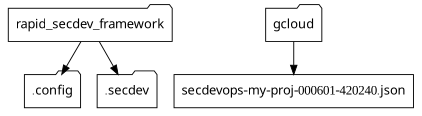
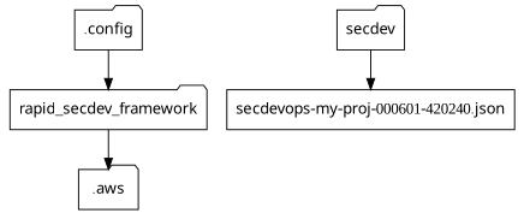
  digraph {
    node [fontname=Symbol fontsize=14 shape=folder]
    edge [fontname=Symbol fontsize=10]
    n1 [label=rapid_secdev_framework]
    n2 [label=".config"]
-   n3 [label=".secdev"]
-   n4 [label=gcloud]
+   n3 [label=".aws"]
+   n4 [label=secdev]
    n5 [label="secdevops-my-proj-000601-420240.json" shape=box]
-   n1 -> n2
+   n2 -> n1
    n1 -> n3
    n4 -> n5
  }
